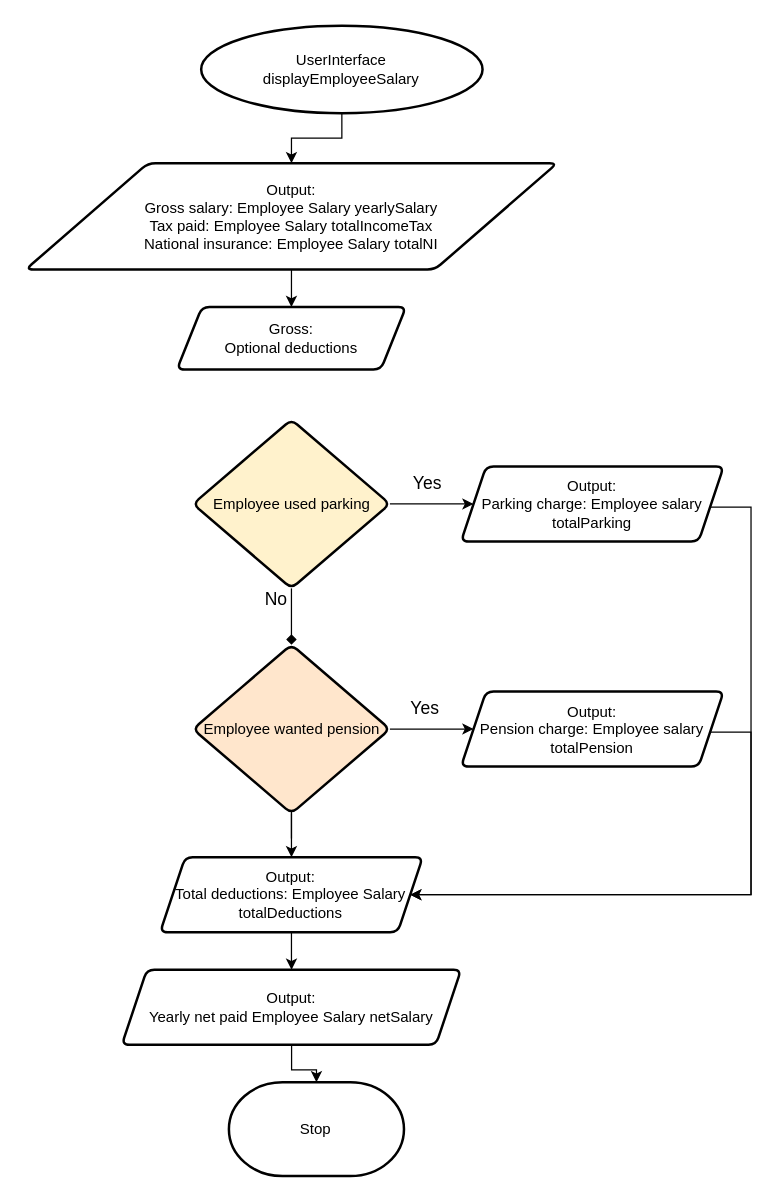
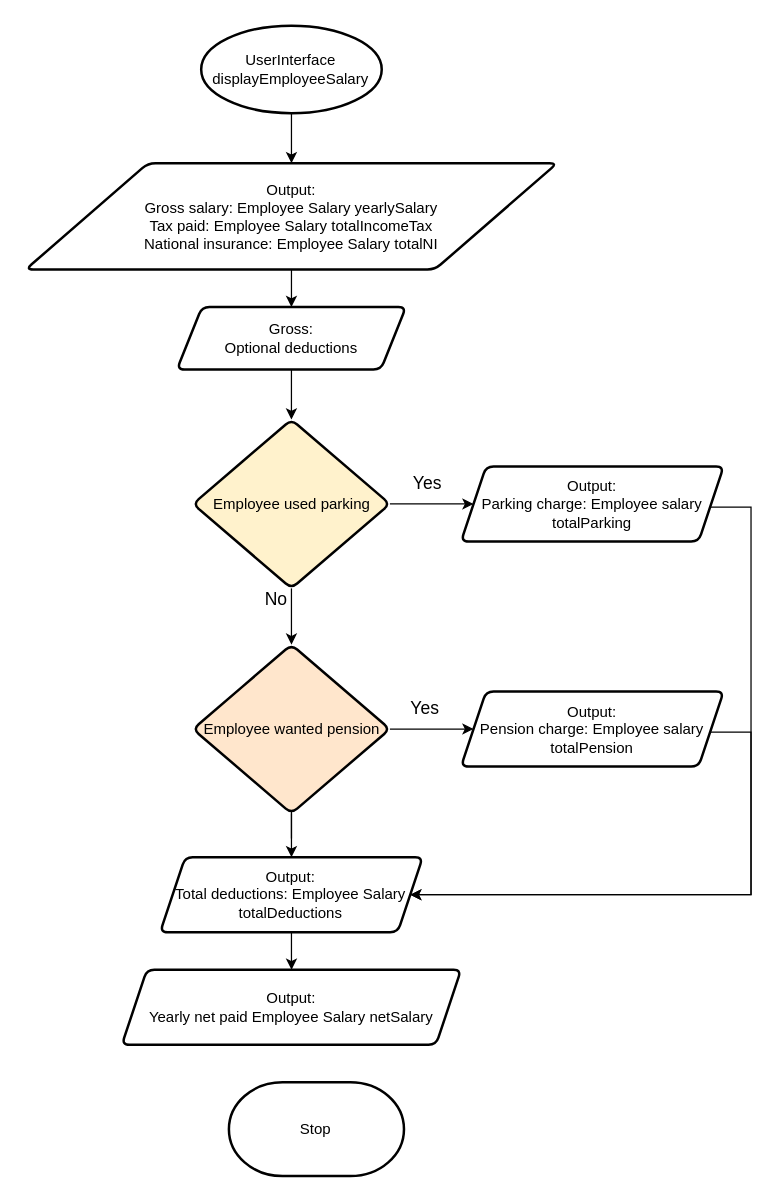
  <mxCell id="0" />
  <mxCell id="1" parent="0" />
  <mxCell id="2" value="" style="edgeStyle=orthogonalEdgeStyle;rounded=0;orthogonalLoop=1;jettySize=auto;html=1;" parent="1" source="3" target="5" edge="1"><mxGeometry relative="1" as="geometry" /></mxCell>
- <mxCell id="3" value="UserInterface&lt;br&gt;displayEmployeeSalary" style="strokeWidth=2;html=1;shape=mxgraph.flowchart.start_1;whiteSpace=wrap;" parent="1" vertex="1"><mxGeometry x="160.31" y="20" width="225" height="70" as="geometry" /></mxCell>
+ <mxCell id="3" value="UserInterface&lt;br&gt;displayEmployeeSalary" style="strokeWidth=2;html=1;shape=mxgraph.flowchart.start_1;whiteSpace=wrap;" parent="1" vertex="1"><mxGeometry x="160.31" y="20" width="144.37" height="70" as="geometry" /></mxCell>
  <mxCell id="4" value="" style="edgeStyle=orthogonalEdgeStyle;rounded=0;orthogonalLoop=1;jettySize=auto;html=1;" parent="1" source="5" target="7" edge="1"><mxGeometry relative="1" as="geometry" /></mxCell>
  <mxCell id="5" value="Output:&lt;br&gt;Gross salary: Employee Salary yearlySalary&lt;br&gt;Tax paid: Employee Salary totalIncomeTax&lt;br&gt;National insurance: Employee Salary totalNI" style="shape=parallelogram;html=1;strokeWidth=2;perimeter=parallelogramPerimeter;whiteSpace=wrap;rounded=1;arcSize=12;size=0.23;" parent="1" vertex="1"><mxGeometry x="20" y="130" width="424.99" height="85" as="geometry" /></mxCell>
+ <mxCell id="6" value="" style="edgeStyle=orthogonalEdgeStyle;rounded=0;orthogonalLoop=1;jettySize=auto;html=1;" parent="1" source="7" target="11" edge="1"><mxGeometry relative="1" as="geometry" /></mxCell>
  <mxCell id="7" value="Gross:&lt;br&gt;Optional deductions" style="shape=parallelogram;perimeter=parallelogramPerimeter;whiteSpace=wrap;html=1;fixedSize=1;strokeWidth=2;rounded=1;arcSize=12;" parent="1" vertex="1"><mxGeometry x="140.92" y="245" width="183.13" height="50" as="geometry" /></mxCell>
  <mxCell id="8" value="" style="edgeStyle=orthogonalEdgeStyle;rounded=0;orthogonalLoop=1;jettySize=auto;html=1;" parent="1" source="11" target="13" edge="1"><mxGeometry relative="1" as="geometry" /></mxCell>
  <mxCell id="9" value="Yes" style="edgeLabel;html=1;align=center;verticalAlign=middle;resizable=0;points=[];labelBackgroundColor=none;fontSize=14;" parent="8" vertex="1" connectable="0"><mxGeometry x="-0.145" y="-1" relative="1" as="geometry"><mxPoint y="-18" as="offset" /></mxGeometry></mxCell>
  <mxCell id="10" value="" style="edgeStyle=orthogonalEdgeStyle;rounded=0;orthogonalLoop=1;jettySize=auto;html=1;" parent="1" source="26" edge="1"><mxGeometry relative="1" as="geometry"><mxPoint x="232.5" y="607.5" as="targetPoint" /></mxGeometry></mxCell>
  <mxCell id="11" value="Employee used parking" style="rhombus;whiteSpace=wrap;html=1;strokeWidth=2;rounded=1;arcSize=12;fillColor=#fff2cc;" parent="1" vertex="1"><mxGeometry x="153.74" y="335" width="157.5" height="135" as="geometry" /></mxCell>
  <mxCell id="12" style="edgeStyle=orthogonalEdgeStyle;rounded=0;orthogonalLoop=1;jettySize=auto;html=1;entryX=1;entryY=0.5;entryDx=0;entryDy=0;" parent="1" source="13" target="20" edge="1"><mxGeometry relative="1" as="geometry"><Array as="points"><mxPoint x="600" y="405" /><mxPoint x="600" y="715" /></Array></mxGeometry></mxCell>
  <mxCell id="13" value="Output:&lt;br&gt;Parking charge: Employee salary&lt;br&gt;totalParking" style="shape=parallelogram;perimeter=parallelogramPerimeter;whiteSpace=wrap;html=1;fixedSize=1;strokeWidth=2;rounded=1;arcSize=12;" parent="1" vertex="1"><mxGeometry x="368.11" y="372.5" width="210" height="60" as="geometry" /></mxCell>
  <mxCell id="14" value="" style="edgeStyle=orthogonalEdgeStyle;rounded=0;orthogonalLoop=1;jettySize=auto;html=1;" parent="1" source="26" target="18" edge="1"><mxGeometry relative="1" as="geometry" /></mxCell>
  <mxCell id="15" value="Yes" style="edgeLabel;html=1;align=center;verticalAlign=middle;resizable=0;points=[];fontSize=14;labelBackgroundColor=none;" parent="14" vertex="1" connectable="0"><mxGeometry x="0.03" y="-1" relative="1" as="geometry"><mxPoint x="-7" y="-18" as="offset" /></mxGeometry></mxCell>
  <mxCell id="16" value="" style="edgeStyle=orthogonalEdgeStyle;rounded=0;orthogonalLoop=1;jettySize=auto;html=1;" parent="1" source="26" target="20" edge="1"><mxGeometry relative="1" as="geometry" /></mxCell>
  <mxCell id="17" style="edgeStyle=orthogonalEdgeStyle;rounded=0;orthogonalLoop=1;jettySize=auto;html=1;entryX=1;entryY=0.5;entryDx=0;entryDy=0;" parent="1" source="18" target="20" edge="1"><mxGeometry relative="1" as="geometry"><Array as="points"><mxPoint x="600" y="585" /><mxPoint x="600" y="715" /></Array></mxGeometry></mxCell>
  <mxCell id="18" value="Output:&lt;br&gt;Pension charge: Employee salary &lt;br&gt;totalPension" style="shape=parallelogram;perimeter=parallelogramPerimeter;whiteSpace=wrap;html=1;fixedSize=1;strokeWidth=2;rounded=1;arcSize=12;" parent="1" vertex="1"><mxGeometry x="368.11" y="552.5" width="210" height="60" as="geometry" /></mxCell>
  <mxCell id="19" value="" style="edgeStyle=orthogonalEdgeStyle;rounded=0;orthogonalLoop=1;jettySize=auto;html=1;" parent="1" source="20" target="22" edge="1"><mxGeometry relative="1" as="geometry" /></mxCell>
  <mxCell id="20" value="Output:&lt;br&gt;Total deductions: Employee Salary totalDeductions" style="shape=parallelogram;perimeter=parallelogramPerimeter;whiteSpace=wrap;html=1;fixedSize=1;strokeWidth=2;rounded=1;arcSize=12;" parent="1" vertex="1"><mxGeometry x="127.48" y="685" width="210" height="60" as="geometry" /></mxCell>
- <mxCell id="21" value="" style="edgeStyle=orthogonalEdgeStyle;rounded=0;orthogonalLoop=1;jettySize=auto;html=1;" parent="1" source="22" target="23" edge="1"><mxGeometry relative="1" as="geometry" /></mxCell>
  <mxCell id="22" value="Output:&lt;br&gt;Yearly net paid Employee Salary netSalary" style="shape=parallelogram;perimeter=parallelogramPerimeter;whiteSpace=wrap;html=1;fixedSize=1;strokeWidth=2;rounded=1;arcSize=12;" parent="1" vertex="1"><mxGeometry x="96.86" y="775" width="271.25" height="60" as="geometry" /></mxCell>
  <mxCell id="23" value="Stop" style="strokeWidth=2;html=1;shape=mxgraph.flowchart.terminator;whiteSpace=wrap;" parent="1" vertex="1"><mxGeometry x="182.48" y="865" width="140" height="75" as="geometry" /></mxCell>
- <mxCell id="24" value="" style="edgeStyle=orthogonalEdgeStyle;rounded=0;orthogonalLoop=1;jettySize=auto;html=1;endArrow=diamond;" edge="1" parent="1" source="11" target="26"><mxGeometry relative="1" as="geometry"><mxPoint x="232.5" y="607.5" as="targetPoint" /><mxPoint x="232" y="470" as="sourcePoint" /></mxGeometry></mxCell>
+ <mxCell id="24" value="" style="edgeStyle=orthogonalEdgeStyle;rounded=0;orthogonalLoop=1;jettySize=auto;html=1;" edge="1" parent="1" source="11" target="26"><mxGeometry relative="1" as="geometry"><mxPoint x="232.5" y="607.5" as="targetPoint" /><mxPoint x="232" y="470" as="sourcePoint" /></mxGeometry></mxCell>
  <mxCell id="25" value="No" style="edgeLabel;html=1;align=center;verticalAlign=middle;resizable=0;points=[];labelBackgroundColor=none;fontSize=14;" vertex="1" connectable="0" parent="24"><mxGeometry x="-0.654" y="-1" relative="1" as="geometry"><mxPoint x="-12" as="offset" /></mxGeometry></mxCell>
  <mxCell id="26" value="Employee wanted pension" style="rhombus;whiteSpace=wrap;html=1;strokeWidth=2;rounded=1;arcSize=12;fillColor=#ffe6cc;" parent="1" vertex="1"><mxGeometry x="153.73" y="515" width="157.5" height="135" as="geometry" /></mxCell>
